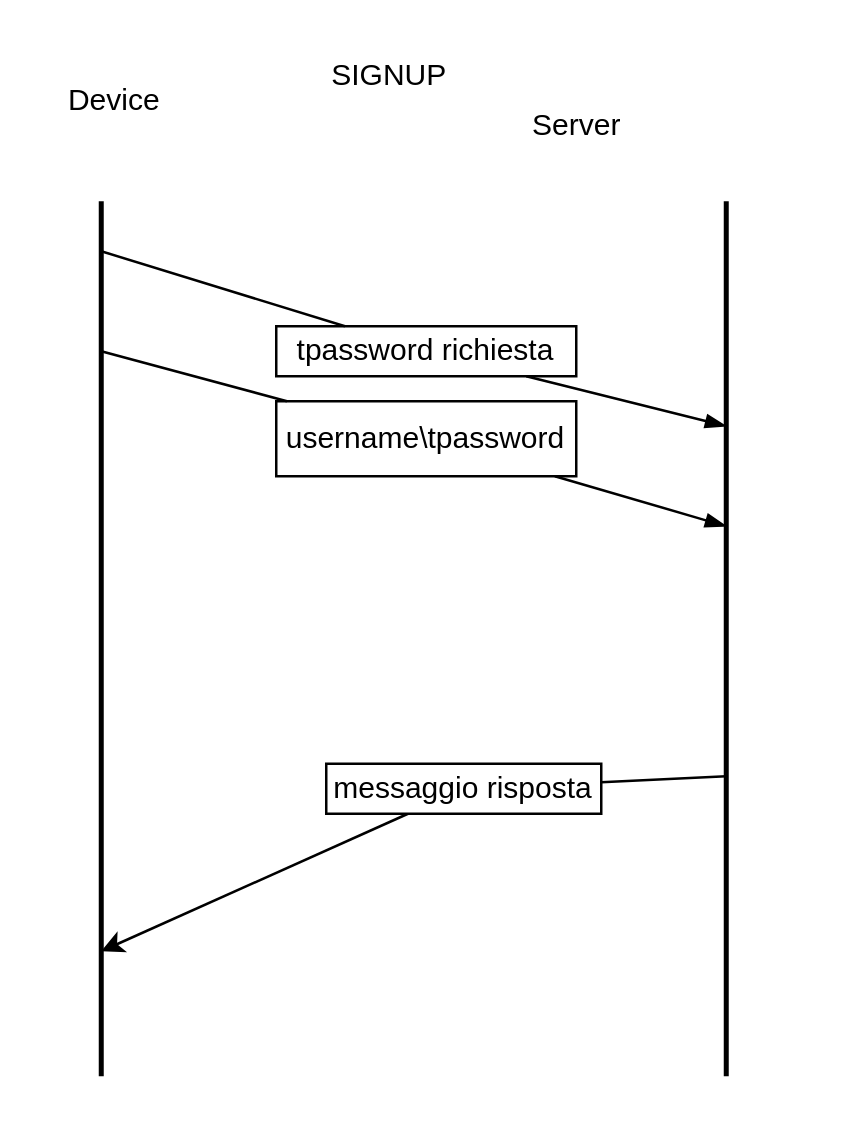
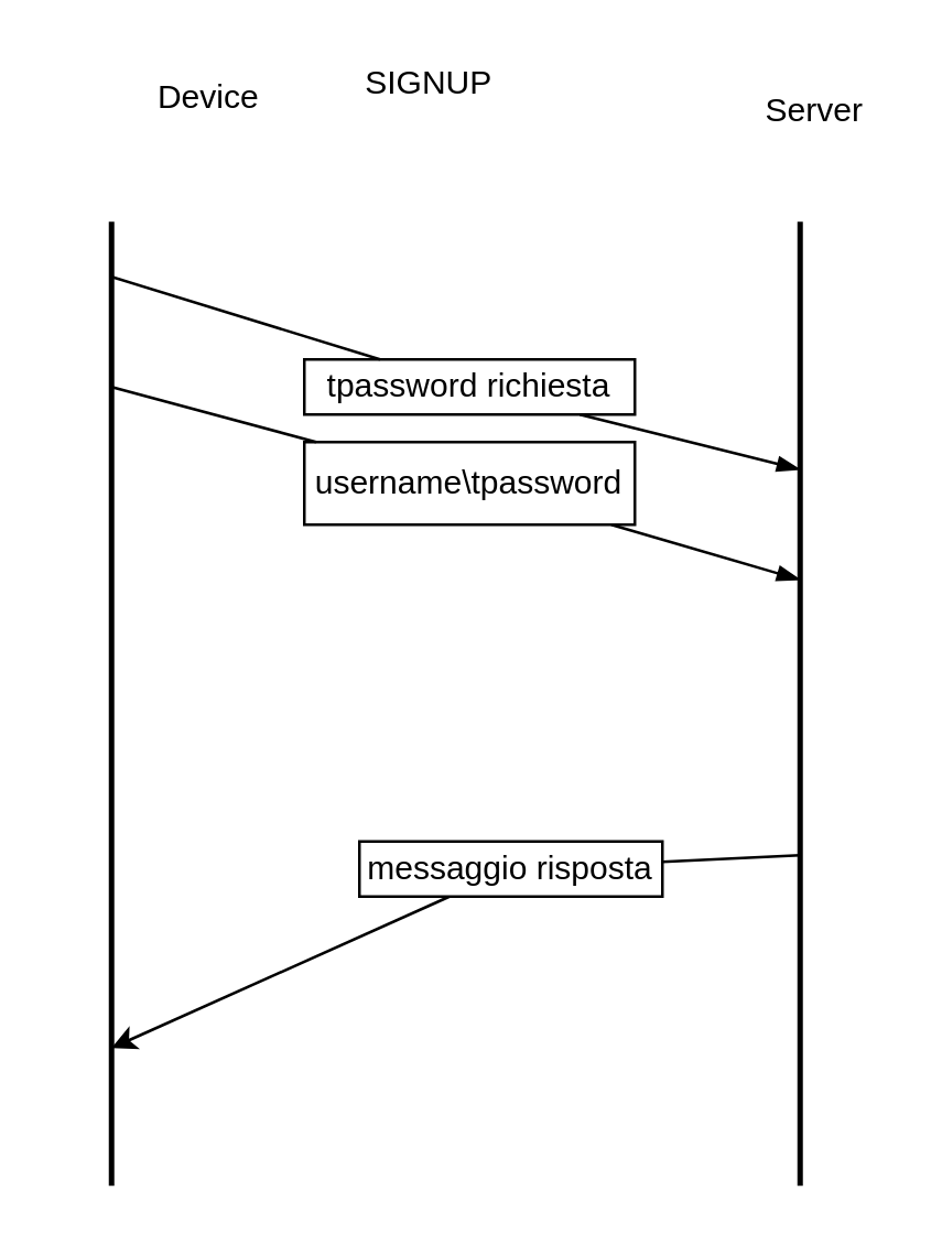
  <mxCell id="0" />
  <mxCell id="1" parent="0" />
  <mxCell id="2" value="" style="endArrow=none;html=1;strokeWidth=2;jumpSize=0;endSize=6;" edge="1" parent="1"><mxGeometry width="50" height="50" relative="1" as="geometry"><mxPoint x="40" y="430" as="sourcePoint" /><mxPoint x="40" y="80" as="targetPoint" /></mxGeometry></mxCell>
  <mxCell id="3" value="" style="endArrow=none;html=1;strokeWidth=2;jumpSize=0;endSize=6;" edge="1" parent="1"><mxGeometry width="50" height="50" relative="1" as="geometry"><mxPoint x="290" y="430" as="sourcePoint" /><mxPoint x="290" y="80" as="targetPoint" /></mxGeometry></mxCell>
- <mxCell id="4" value="Device" style="text;html=1;align=center;verticalAlign=middle;resizable=0;points=[];autosize=1;" vertex="1" parent="1"><mxGeometry x="20" y="30" width="50" height="20" as="geometry" /></mxCell>
- <mxCell id="5" value="Server" style="text;html=1;align=center;verticalAlign=middle;resizable=0;points=[];autosize=1;" vertex="1" parent="1"><mxGeometry x="205" y="40" width="50" height="20" as="geometry" /></mxCell>
+ <mxCell id="4" value="Device" style="text;html=1;align=center;verticalAlign=middle;resizable=0;points=[];autosize=1;" vertex="1" parent="1"><mxGeometry x="50" y="25" width="50" height="20" as="geometry" /></mxCell>
+ <mxCell id="5" value="Server" style="text;html=1;align=center;verticalAlign=middle;resizable=0;points=[];autosize=1;" vertex="1" parent="1"><mxGeometry x="270" y="30" width="50" height="20" as="geometry" /></mxCell>
  <mxCell id="6" value="" style="endArrow=blockThin;html=1;strokeWidth=1;endFill=1;" edge="1" parent="1" source="7"><mxGeometry width="50" height="50" relative="1" as="geometry"><mxPoint x="50" y="100" as="sourcePoint" /><mxPoint x="290" y="170" as="targetPoint" /></mxGeometry></mxCell>
  <mxCell id="7" value="tpassword richiesta" style="rounded=0;whiteSpace=wrap;html=1;" vertex="1" parent="1"><mxGeometry x="110" y="130" width="120" height="20" as="geometry" /></mxCell>
  <mxCell id="8" value="" style="endArrow=none;html=1;strokeWidth=1;endFill=0;" edge="1" parent="1" target="7"><mxGeometry width="50" height="50" relative="1" as="geometry"><mxPoint x="40" y="100" as="sourcePoint" /><mxPoint x="290" y="170" as="targetPoint" /></mxGeometry></mxCell>
  <mxCell id="9" value="SIGNUP" style="text;html=1;align=center;verticalAlign=middle;resizable=0;points=[];autosize=1;" vertex="1" parent="1"><mxGeometry x="125" y="20" width="60" height="20" as="geometry" /></mxCell>
  <mxCell id="10" value="" style="endArrow=classic;html=1;strokeWidth=1;" edge="1" source="11" parent="1"><mxGeometry width="50" height="50" relative="1" as="geometry"><mxPoint x="310" y="310" as="sourcePoint" /><mxPoint x="40" y="380" as="targetPoint" /></mxGeometry></mxCell>
  <mxCell id="11" value="messaggio risposta" style="rounded=0;whiteSpace=wrap;html=1;" vertex="1" parent="1"><mxGeometry x="130" y="305" width="110" height="20" as="geometry" /></mxCell>
  <mxCell id="12" value="" style="endArrow=none;html=1;strokeWidth=1;endFill=0;" edge="1" target="11" parent="1"><mxGeometry width="50" height="50" relative="1" as="geometry"><mxPoint x="290" y="310" as="sourcePoint" /><mxPoint x="90" y="360" as="targetPoint" /></mxGeometry></mxCell>
  <mxCell id="13" value="" style="endArrow=blockThin;html=1;strokeWidth=1;endFill=1;" edge="1" source="14" parent="1"><mxGeometry width="50" height="50" relative="1" as="geometry"><mxPoint x="50" y="140" as="sourcePoint" /><mxPoint x="290" y="210" as="targetPoint" /></mxGeometry></mxCell>
  <mxCell id="14" value="username\tpassword" style="rounded=0;whiteSpace=wrap;html=1;" vertex="1" parent="1"><mxGeometry x="110" y="160" width="120" height="30" as="geometry" /></mxCell>
  <mxCell id="15" value="" style="endArrow=none;html=1;strokeWidth=1;endFill=0;" edge="1" target="14" parent="1"><mxGeometry width="50" height="50" relative="1" as="geometry"><mxPoint x="40" y="140" as="sourcePoint" /><mxPoint x="290" y="210" as="targetPoint" /></mxGeometry></mxCell>
